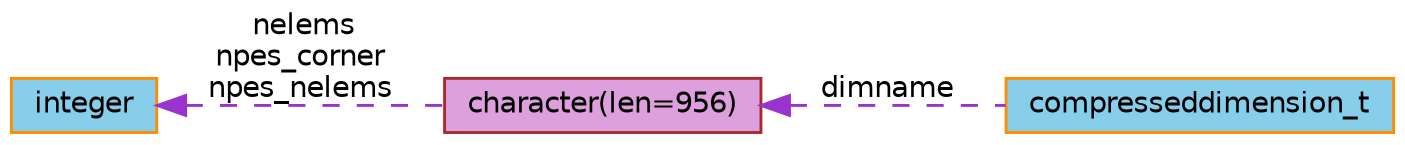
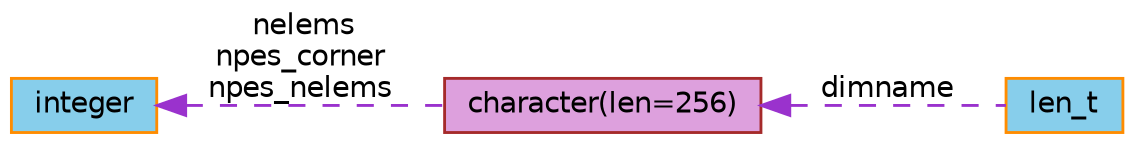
  digraph {
    rankdir=LR
    node [color=darkorange fillcolor=skyblue fontname=Helvetica fontsize=10 shape=record style=filled]
    edge [color=darkorchid3 dir=back fontname=Helvetica fontsize=10 labelfontname=Helvetica labelfontsize=10 style=dashed]
-   n1 [fontcolor=black height=0.2 label=compresseddimension_t width=0.4]
-   n2 [color=brown fillcolor=plum height=0.2 label="character(len=956)" width=0.4]
+   n1 [fontcolor=black height=0.2 label=len_t width=0.4]
+   n2 [color=brown fillcolor=plum height=0.2 label="character(len=256)" width=0.4]
    n3 [height=0.2 label=integer width=0.4]
    n2 -> n1 [label=" dimname"]
    n3 -> n2 [label=" nelems\nnpes_corner\nnpes_nelems"]
  }
